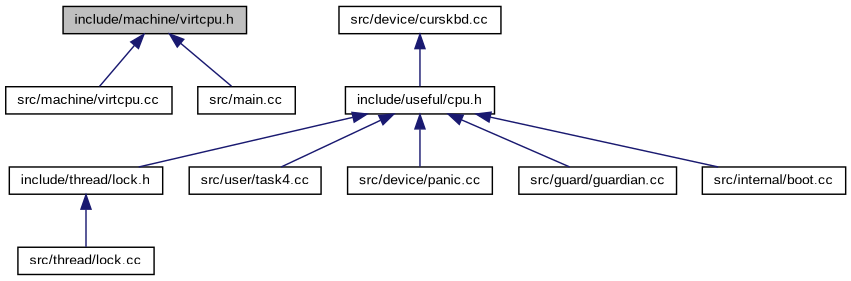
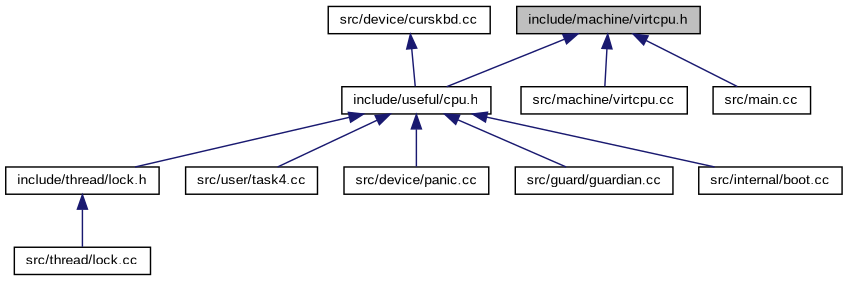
  digraph {
    fontname="Liberation Sans"
    node [color=black fontname="Liberation Sans" fontsize=10 shape=record]
    edge [color=midnightblue dir=back fontname="Liberation Sans" fontsize=10 labelfontname=FreeSans labelfontsize=10 style=solid]
    n1 [fillcolor=grey75 fontcolor=black height=0.2 label="include/machine/virtcpu.h" style=filled width=0.4]
    n2 [height=0.2 label="include/useful/cpu.h" width=0.4]
    n3 [height=0.2 label="src/machine/virtcpu.cc" width=0.4]
    n4 [height=0.2 label="src/main.cc" width=0.4]
    n5 [height=0.2 label="include/thread/lock.h" width=0.4]
    n6 [height=0.2 label="src/user/task4.cc" width=0.4]
    n7 [height=0.2 label="src/device/panic.cc" width=0.4]
    n8 [height=0.2 label="src/guard/guardian.cc" width=0.4]
    n9 [height=0.2 label="src/internal/boot.cc" width=0.4]
    n10 [height=0.2 label="src/thread/lock.cc" width=0.4]
    n11 [height=0.2 label="src/device/curskbd.cc" width=0.4]
+   n1 -> n2
    n1 -> n3
    n1 -> n4
    n2 -> n5
    n2 -> n6
    n2 -> n7
    n2 -> n8
    n2 -> n9
    n5 -> n10
    n11 -> n2
  }
